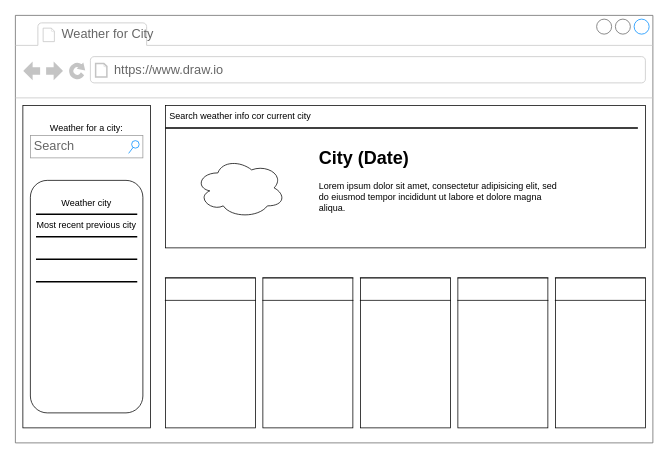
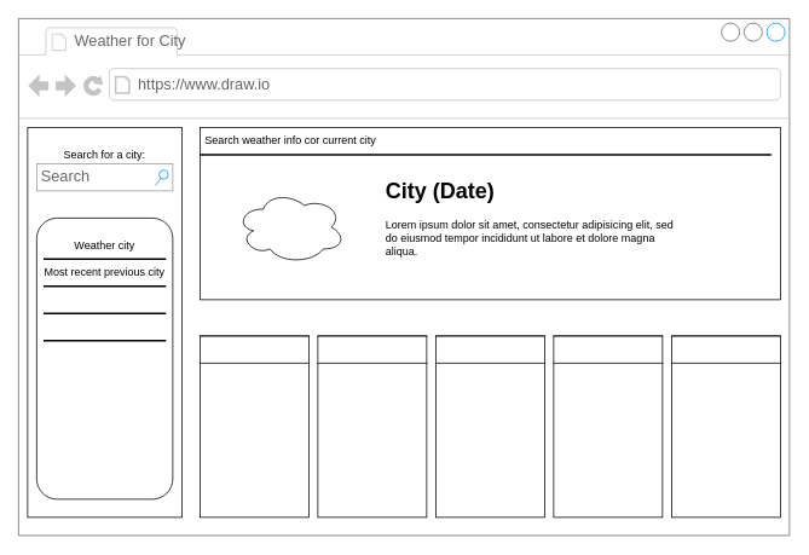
  <mxCell id="0" />
  <mxCell id="1" parent="0" />
  <mxCell id="2" value="" style="strokeWidth=1;shadow=0;dashed=0;align=center;html=1;shape=mxgraph.mockup.containers.browserWindow;rSize=0;strokeColor=#666666;strokeColor2=#008cff;strokeColor3=#c4c4c4;mainText=,;recursiveResize=0;" vertex="1" parent="1"><mxGeometry x="20" y="20" width="850" height="570" as="geometry" /></mxCell>
  <mxCell id="3" value="Weather for City" style="strokeWidth=1;shadow=0;dashed=0;align=center;html=1;shape=mxgraph.mockup.containers.anchor;fontSize=17;fontColor=#666666;align=left;" vertex="1" parent="2"><mxGeometry x="60" y="12" width="110" height="26" as="geometry" /></mxCell>
  <mxCell id="4" value="https://www.draw.io" style="strokeWidth=1;shadow=0;dashed=0;align=center;html=1;shape=mxgraph.mockup.containers.anchor;rSize=0;fontSize=17;fontColor=#666666;align=left;" vertex="1" parent="2"><mxGeometry x="130" y="60" width="250" height="26" as="geometry" /></mxCell>
  <mxCell id="5" value="" style="rounded=0;whiteSpace=wrap;html=1;" vertex="1" parent="2"><mxGeometry x="10" y="120" width="170" height="430" as="geometry" /></mxCell>
- <mxCell id="6" value="Weather for a city:" style="text;html=1;strokeColor=none;fillColor=none;align=center;verticalAlign=middle;whiteSpace=wrap;rounded=0;" vertex="1" parent="2"><mxGeometry x="20" y="140" width="150" height="20" as="geometry" /></mxCell>
+ <mxCell id="6" value="Search for a city:" style="text;html=1;strokeColor=none;fillColor=none;align=center;verticalAlign=middle;whiteSpace=wrap;rounded=0;" vertex="1" parent="2"><mxGeometry x="20" y="140" width="150" height="20" as="geometry" /></mxCell>
  <mxCell id="7" value="Search" style="strokeWidth=1;shadow=0;dashed=0;align=center;html=1;shape=mxgraph.mockup.forms.searchBox;strokeColor=#999999;mainText=;strokeColor2=#008cff;fontColor=#666666;fontSize=17;align=left;spacingLeft=3;" vertex="1" parent="2"><mxGeometry x="20" y="160" width="150" height="30" as="geometry" /></mxCell>
  <mxCell id="8" value="" style="rounded=1;whiteSpace=wrap;html=1;" vertex="1" parent="2"><mxGeometry x="20" y="220" width="150" height="310" as="geometry" /></mxCell>
  <mxCell id="9" value="Weather city" style="text;html=1;strokeColor=none;fillColor=none;align=center;verticalAlign=middle;whiteSpace=wrap;rounded=0;" vertex="1" parent="2"><mxGeometry x="25" y="240" width="140" height="20" as="geometry" /></mxCell>
  <mxCell id="10" value="" style="line;strokeWidth=2;html=1;" vertex="1" parent="2"><mxGeometry x="27.5" y="260" width="135" height="10" as="geometry" /></mxCell>
  <mxCell id="11" value="" style="line;strokeWidth=2;html=1;" vertex="1" parent="2"><mxGeometry x="27.5" y="290" width="135" height="10" as="geometry" /></mxCell>
  <mxCell id="12" value="" style="line;strokeWidth=2;html=1;" vertex="1" parent="2"><mxGeometry x="27.5" y="320" width="135" height="10" as="geometry" /></mxCell>
  <mxCell id="13" value="" style="line;strokeWidth=2;html=1;" vertex="1" parent="2"><mxGeometry x="27.5" y="350" width="135" height="10" as="geometry" /></mxCell>
  <mxCell id="14" value="Most recent previous city" style="text;html=1;strokeColor=none;fillColor=none;align=center;verticalAlign=middle;whiteSpace=wrap;rounded=0;" vertex="1" parent="2"><mxGeometry x="20" y="270" width="150" height="20" as="geometry" /></mxCell>
  <mxCell id="15" value="" style="rounded=0;whiteSpace=wrap;html=1;" vertex="1" parent="2"><mxGeometry x="200" y="120" width="640" height="190" as="geometry" /></mxCell>
  <mxCell id="16" value="" style="line;strokeWidth=2;html=1;" vertex="1" parent="2"><mxGeometry x="200" y="145" width="630" height="10" as="geometry" /></mxCell>
  <mxCell id="17" value="Search weather info cor current city" style="text;html=1;strokeColor=none;fillColor=none;align=center;verticalAlign=middle;whiteSpace=wrap;rounded=0;" vertex="1" parent="2"><mxGeometry x="200" y="125" width="200" height="20" as="geometry" /></mxCell>
  <mxCell id="18" value="" style="ellipse;shape=cloud;whiteSpace=wrap;html=1;" vertex="1" parent="2"><mxGeometry x="240" y="190" width="120" height="80" as="geometry" /></mxCell>
  <mxCell id="19" value="&lt;h1&gt;City (Date)&lt;/h1&gt;&lt;p&gt;Lorem ipsum dolor sit amet, consectetur adipisicing elit, sed do eiusmod tempor incididunt ut labore et dolore magna aliqua.&lt;/p&gt;" style="text;html=1;strokeColor=none;fillColor=none;spacing=5;spacingTop=-20;whiteSpace=wrap;overflow=hidden;rounded=0;" vertex="1" parent="2"><mxGeometry x="400" y="170" width="330" height="120" as="geometry" /></mxCell>
  <mxCell id="20" value="" style="rounded=0;whiteSpace=wrap;html=1;" vertex="1" parent="2"><mxGeometry x="200" y="350" width="120" height="200" as="geometry" /></mxCell>
  <mxCell id="21" value="" style="rounded=0;whiteSpace=wrap;html=1;" vertex="1" parent="2"><mxGeometry x="330" y="350" width="120" height="200" as="geometry" /></mxCell>
  <mxCell id="22" value="" style="rounded=0;whiteSpace=wrap;html=1;" vertex="1" parent="2"><mxGeometry x="460" y="350" width="120" height="200" as="geometry" /></mxCell>
  <mxCell id="23" value="" style="rounded=0;whiteSpace=wrap;html=1;" vertex="1" parent="2"><mxGeometry x="590" y="350" width="120" height="200" as="geometry" /></mxCell>
  <mxCell id="24" value="" style="rounded=0;whiteSpace=wrap;html=1;" vertex="1" parent="2"><mxGeometry x="720" y="350" width="120" height="200" as="geometry" /></mxCell>
  <mxCell id="25" value="" style="shape=partialRectangle;whiteSpace=wrap;html=1;left=0;right=0;fillColor=none;" vertex="1" parent="2"><mxGeometry x="200" y="350" width="120" height="30" as="geometry" /></mxCell>
  <mxCell id="26" value="" style="shape=partialRectangle;whiteSpace=wrap;html=1;left=0;right=0;fillColor=none;" vertex="1" parent="2"><mxGeometry x="460" y="350" width="120" height="30" as="geometry" /></mxCell>
  <mxCell id="27" value="" style="shape=partialRectangle;whiteSpace=wrap;html=1;left=0;right=0;fillColor=none;" vertex="1" parent="2"><mxGeometry x="590" y="350" width="120" height="30" as="geometry" /></mxCell>
  <mxCell id="28" value="" style="shape=partialRectangle;whiteSpace=wrap;html=1;left=0;right=0;fillColor=none;" vertex="1" parent="2"><mxGeometry x="330" y="350" width="120" height="30" as="geometry" /></mxCell>
  <mxCell id="29" value="" style="shape=partialRectangle;whiteSpace=wrap;html=1;left=0;right=0;fillColor=none;" vertex="1" parent="2"><mxGeometry x="720" y="350" width="120" height="30" as="geometry" /></mxCell>
